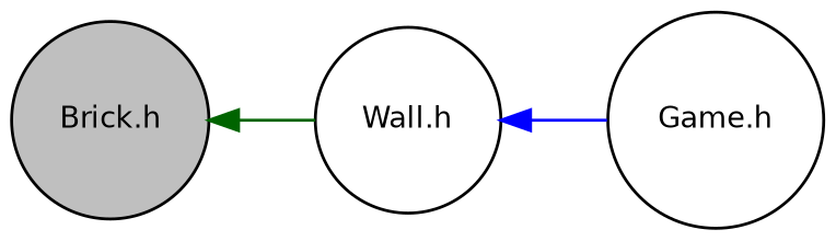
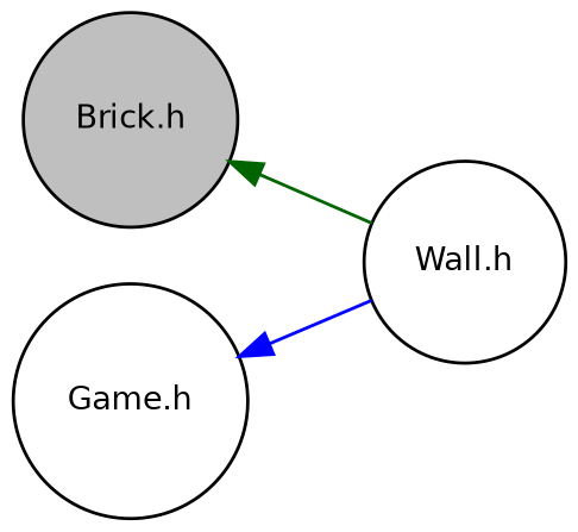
  digraph {
    rankdir=LR
    node [color=black fillcolor=white fontname=Helvetica fontsize=10 shape=circle style=filled]
    edge [dir=back fontname=Helvetica fontsize=10 labelfontname=Helvetica labelfontsize=10 style=solid]
    n1 [fillcolor=grey75 fontcolor=black height=0.2 label="Brick.h" width=0.4]
    n2 [height=0.2 label="Wall.h" width=0.4]
    n3 [height=0.2 label="Game.h" width=0.4]
    n1 -> n2 [color=darkgreen]
-   n2 -> n3 [color=blue]
+   n3 -> n2 [color=blue]
  }
